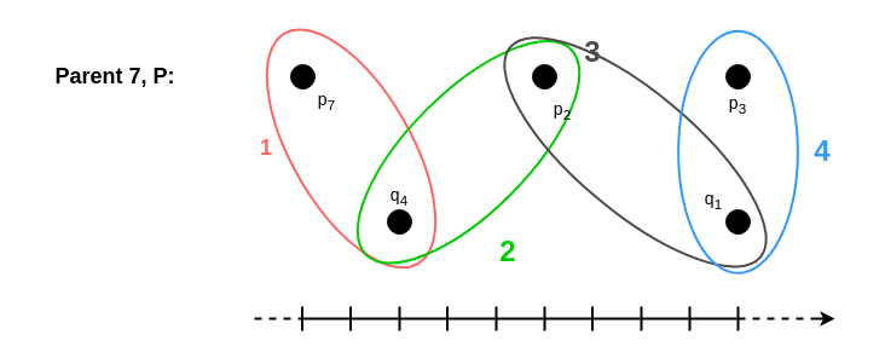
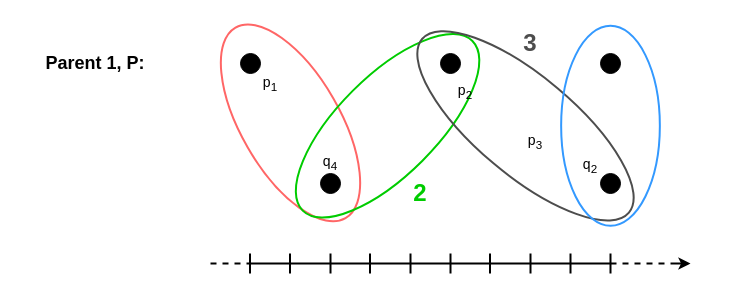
  <mxCell id="0" />
  <mxCell id="1" parent="0" />
  <mxCell id="2" value="" style="ellipse;whiteSpace=wrap;html=1;gradientColor=none;rotation=60;fillColor=none;strokeColor=#FF6666;strokeWidth=2;" vertex="1" parent="1"><mxGeometry x="180" y="60" width="220" height="98.72" as="geometry" /></mxCell>
  <mxCell id="3" value="" style="ellipse;whiteSpace=wrap;html=1;aspect=fixed;fillColor=#000000;" vertex="1" parent="1"><mxGeometry x="240" y="40" width="20" height="20" as="geometry" /></mxCell>
  <mxCell id="4" value="" style="endArrow=none;html=1;strokeWidth=2;" edge="1" parent="1"><mxGeometry width="50" height="50" relative="1" as="geometry"><mxPoint x="250" y="250" as="sourcePoint" /><mxPoint x="610" y="250" as="targetPoint" /></mxGeometry></mxCell>
  <mxCell id="5" value="" style="endArrow=none;dashed=1;html=1;strokeWidth=2;" edge="1" parent="1"><mxGeometry width="50" height="50" relative="1" as="geometry"><mxPoint x="610" y="250" as="sourcePoint" /><mxPoint x="670" y="250" as="targetPoint" /></mxGeometry></mxCell>
  <mxCell id="6" value="" style="endArrow=classic;html=1;strokeWidth=2;" edge="1" parent="1"><mxGeometry width="50" height="50" relative="1" as="geometry"><mxPoint x="670" y="250" as="sourcePoint" /><mxPoint x="690" y="250" as="targetPoint" /></mxGeometry></mxCell>
  <mxCell id="7" value="" style="endArrow=none;dashed=1;html=1;strokeWidth=2;" edge="1" parent="1"><mxGeometry width="50" height="50" relative="1" as="geometry"><mxPoint x="210" y="250" as="sourcePoint" /><mxPoint x="250" y="250" as="targetPoint" /></mxGeometry></mxCell>
  <mxCell id="8" value="" style="ellipse;whiteSpace=wrap;html=1;aspect=fixed;fillColor=#000000;" vertex="1" parent="1"><mxGeometry x="320" y="160" width="20" height="20" as="geometry" /></mxCell>
  <mxCell id="9" value="" style="ellipse;whiteSpace=wrap;html=1;aspect=fixed;fillColor=#000000;" vertex="1" parent="1"><mxGeometry x="440" y="40" width="20" height="20" as="geometry" /></mxCell>
  <mxCell id="10" value="" style="ellipse;whiteSpace=wrap;html=1;aspect=fixed;fillColor=#000000;" vertex="1" parent="1"><mxGeometry x="600" y="40" width="20" height="20" as="geometry" /></mxCell>
  <mxCell id="11" value="" style="ellipse;whiteSpace=wrap;html=1;aspect=fixed;fillColor=#000000;" vertex="1" parent="1"><mxGeometry x="600" y="160" width="20" height="20" as="geometry" /></mxCell>
  <mxCell id="12" value="" style="ellipse;whiteSpace=wrap;html=1;gradientColor=none;rotation=-225;fillColor=none;strokeWidth=2;strokeColor=#00CC00;" vertex="1" parent="1"><mxGeometry x="267.07" y="62.93" width="240" height="98.72" as="geometry" /></mxCell>
  <mxCell id="13" value="" style="ellipse;whiteSpace=wrap;html=1;rotation=40;strokeWidth=2;fillColor=none;fontColor=#4D4D4D;strokeColor=#4D4D4D;" vertex="1" parent="1"><mxGeometry x="390" y="62.93" width="270" height="98.72" as="geometry" /></mxCell>
  <mxCell id="14" value="" style="ellipse;whiteSpace=wrap;html=1;rotation=90;strokeWidth=2;fillColor=none;strokeColor=#3399FF;" vertex="1" parent="1"><mxGeometry x="510" y="62.93" width="200" height="98.72" as="geometry" /></mxCell>
  <mxCell id="15" value="" style="endArrow=none;html=1;strokeWidth=2;" edge="1" parent="1"><mxGeometry width="50" height="50" relative="1" as="geometry"><mxPoint x="249.5" y="260" as="sourcePoint" /><mxPoint x="249.5" y="240" as="targetPoint" /></mxGeometry></mxCell>
  <mxCell id="16" value="" style="endArrow=none;html=1;strokeWidth=2;" edge="1" parent="1"><mxGeometry width="50" height="50" relative="1" as="geometry"><mxPoint x="289.5" y="260" as="sourcePoint" /><mxPoint x="289.5" y="240" as="targetPoint" /></mxGeometry></mxCell>
  <mxCell id="17" value="" style="endArrow=none;html=1;strokeWidth=2;" edge="1" parent="1"><mxGeometry width="50" height="50" relative="1" as="geometry"><mxPoint x="330" y="260" as="sourcePoint" /><mxPoint x="330" y="240" as="targetPoint" /></mxGeometry></mxCell>
  <mxCell id="18" value="" style="endArrow=none;html=1;strokeWidth=2;" edge="1" parent="1"><mxGeometry width="50" height="50" relative="1" as="geometry"><mxPoint x="369.5" y="260" as="sourcePoint" /><mxPoint x="369.5" y="240" as="targetPoint" /></mxGeometry></mxCell>
  <mxCell id="19" value="" style="endArrow=none;html=1;strokeWidth=2;" edge="1" parent="1"><mxGeometry width="50" height="50" relative="1" as="geometry"><mxPoint x="410" y="260" as="sourcePoint" /><mxPoint x="410" y="240" as="targetPoint" /></mxGeometry></mxCell>
  <mxCell id="20" value="" style="endArrow=none;html=1;strokeWidth=2;" edge="1" parent="1"><mxGeometry width="50" height="50" relative="1" as="geometry"><mxPoint x="450" y="260" as="sourcePoint" /><mxPoint x="450" y="240" as="targetPoint" /></mxGeometry></mxCell>
  <mxCell id="21" value="" style="endArrow=none;html=1;strokeWidth=2;" edge="1" parent="1"><mxGeometry width="50" height="50" relative="1" as="geometry"><mxPoint x="489.5" y="260" as="sourcePoint" /><mxPoint x="489.5" y="240" as="targetPoint" /></mxGeometry></mxCell>
  <mxCell id="22" value="" style="endArrow=none;html=1;strokeWidth=2;" edge="1" parent="1"><mxGeometry width="50" height="50" relative="1" as="geometry"><mxPoint x="530" y="260" as="sourcePoint" /><mxPoint x="530" y="240" as="targetPoint" /></mxGeometry></mxCell>
  <mxCell id="23" value="" style="endArrow=none;html=1;strokeWidth=2;" edge="1" parent="1"><mxGeometry width="50" height="50" relative="1" as="geometry"><mxPoint x="570" y="260" as="sourcePoint" /><mxPoint x="570" y="240" as="targetPoint" /></mxGeometry></mxCell>
  <mxCell id="24" value="" style="endArrow=none;html=1;strokeWidth=2;" edge="1" parent="1"><mxGeometry width="50" height="50" relative="1" as="geometry"><mxPoint x="610" y="260" as="sourcePoint" /><mxPoint x="610" y="240" as="targetPoint" /></mxGeometry></mxCell>
- <mxCell id="25" value="&lt;h2&gt;1&lt;/h2&gt;" style="text;html=1;strokeColor=none;fillColor=none;align=center;verticalAlign=middle;whiteSpace=wrap;rounded=0;fontColor=#FF6666;" vertex="1" parent="1"><mxGeometry x="200" y="99.36" width="40" height="20" as="geometry" /></mxCell>
- <mxCell id="26" value="&lt;div&gt;&lt;h1&gt;&lt;font&gt;2&lt;br&gt;&lt;/font&gt;&lt;/h1&gt;&lt;/div&gt;" style="text;html=1;strokeColor=none;fillColor=none;align=center;verticalAlign=middle;whiteSpace=wrap;rounded=0;fontColor=#00CC00;" vertex="1" parent="1"><mxGeometry x="400" y="185" width="40" height="20" as="geometry" /></mxCell>
- <mxCell id="27" value="&lt;h1&gt;3&lt;/h1&gt;" style="text;html=1;strokeColor=none;fillColor=none;align=center;verticalAlign=middle;whiteSpace=wrap;rounded=0;fontColor=#4D4D4D;" vertex="1" parent="1"><mxGeometry x="470" y="20" width="40" height="20" as="geometry" /></mxCell>
- <mxCell id="28" value="&lt;h1&gt;4&lt;/h1&gt;" style="text;html=1;strokeColor=none;fillColor=none;align=center;verticalAlign=middle;whiteSpace=wrap;rounded=0;fontColor=#3399FF;" vertex="1" parent="1"><mxGeometry x="660" y="102.29" width="40" height="20" as="geometry" /></mxCell>
- <mxCell id="29" value="&lt;h2&gt;Parent 7, P:&lt;/h2&gt;" style="text;html=1;strokeColor=none;fillColor=none;align=center;verticalAlign=middle;whiteSpace=wrap;rounded=0;" vertex="1" parent="1"><mxGeometry x="20" y="40" width="150" height="20" as="geometry" /></mxCell>
- <mxCell id="30" value="p&lt;sub&gt;7&lt;/sub&gt; " style="text;html=1;strokeColor=none;fillColor=none;align=center;verticalAlign=middle;whiteSpace=wrap;rounded=0;fontSize=14;" vertex="1" parent="1"><mxGeometry x="250" y="60" width="40" height="20" as="geometry" /></mxCell>
+ <mxCell id="26" value="&lt;div&gt;&lt;h1&gt;&lt;font&gt;2&lt;br&gt;&lt;/font&gt;&lt;/h1&gt;&lt;/div&gt;" style="text;html=1;strokeColor=none;fillColor=none;align=center;verticalAlign=middle;whiteSpace=wrap;rounded=0;fontColor=#00CC00;" vertex="1" parent="1"><mxGeometry x="400" y="170" width="40" height="20" as="geometry" /></mxCell>
+ <mxCell id="27" value="&lt;h1&gt;3&lt;/h1&gt;" style="text;html=1;strokeColor=none;fillColor=none;align=center;verticalAlign=middle;whiteSpace=wrap;rounded=0;fontColor=#4D4D4D;" vertex="1" parent="1"><mxGeometry x="510" y="20" width="40" height="20" as="geometry" /></mxCell>
+ <mxCell id="29" value="&lt;h2&gt;Parent 1, P:&lt;/h2&gt;" style="text;html=1;strokeColor=none;fillColor=none;align=center;verticalAlign=middle;whiteSpace=wrap;rounded=0;" vertex="1" parent="1"><mxGeometry x="20" y="40" width="150" height="20" as="geometry" /></mxCell>
+ <mxCell id="30" value="p&lt;sub&gt;1&lt;/sub&gt; " style="text;html=1;strokeColor=none;fillColor=none;align=center;verticalAlign=middle;whiteSpace=wrap;rounded=0;fontSize=14;" vertex="1" parent="1"><mxGeometry x="250" y="60" width="40" height="20" as="geometry" /></mxCell>
  <mxCell id="31" value="p&lt;sub&gt;2&lt;/sub&gt; " style="text;html=1;strokeColor=none;fillColor=none;align=center;verticalAlign=middle;whiteSpace=wrap;rounded=0;fontSize=14;" vertex="1" parent="1"><mxGeometry x="445" y="67.93" width="40" height="20" as="geometry" /></mxCell>
- <mxCell id="32" value="p&lt;sub&gt;3&lt;/sub&gt; " style="text;html=1;strokeColor=none;fillColor=none;align=center;verticalAlign=middle;whiteSpace=wrap;rounded=0;fontSize=14;" vertex="1" parent="1"><mxGeometry x="590" y="62.93" width="40" height="20" as="geometry" /></mxCell>
- <mxCell id="33" value="q&lt;sub&gt;1&lt;/sub&gt;" style="text;html=1;strokeColor=none;fillColor=none;align=center;verticalAlign=middle;whiteSpace=wrap;rounded=0;fontSize=14;" vertex="1" parent="1"><mxGeometry x="570" y="141.65" width="40" height="20" as="geometry" /></mxCell>
+ <mxCell id="32" value="p&lt;sub&gt;3&lt;/sub&gt; " style="text;html=1;strokeColor=none;fillColor=none;align=center;verticalAlign=middle;whiteSpace=wrap;rounded=0;fontSize=14;" vertex="1" parent="1"><mxGeometry x="515" y="117.93" width="40" height="20" as="geometry" /></mxCell>
+ <mxCell id="33" value="q&lt;sub&gt;2&lt;/sub&gt;" style="text;html=1;strokeColor=none;fillColor=none;align=center;verticalAlign=middle;whiteSpace=wrap;rounded=0;fontSize=14;" vertex="1" parent="1"><mxGeometry x="570" y="141.65" width="40" height="20" as="geometry" /></mxCell>
  <mxCell id="34" value="q&lt;sub&gt;4&lt;/sub&gt;" style="text;html=1;strokeColor=none;fillColor=none;align=center;verticalAlign=middle;whiteSpace=wrap;rounded=0;fontSize=14;" vertex="1" parent="1"><mxGeometry x="310" y="138.72" width="40" height="20" as="geometry" /></mxCell>
